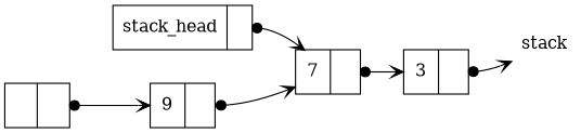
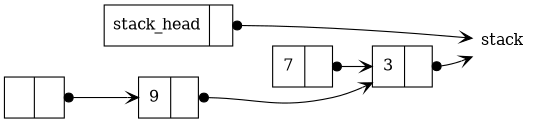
  digraph {
    rankdir=LR
    node [shape=record]
    edge [arrowhead=vee arrowtail=dot dir=both tailclip=false tailport=next]
    n1 [label="{ stack_head | <next>  }"]
    n2 [label="{ 7 | <next>  }"]
    n3 [label="{ 3 | <next>  }"]
    n4 [label="{ | <next>  }"]
    n5 [label="{ 9 | <next>  }"]
    n6 [label=stack shape=none]
-   n1 -> n2
+   n1 -> n6
    n2 -> n3
    n3 -> n6
    n4 -> n5
-   n5 -> n2
+   n5 -> n3
  }
